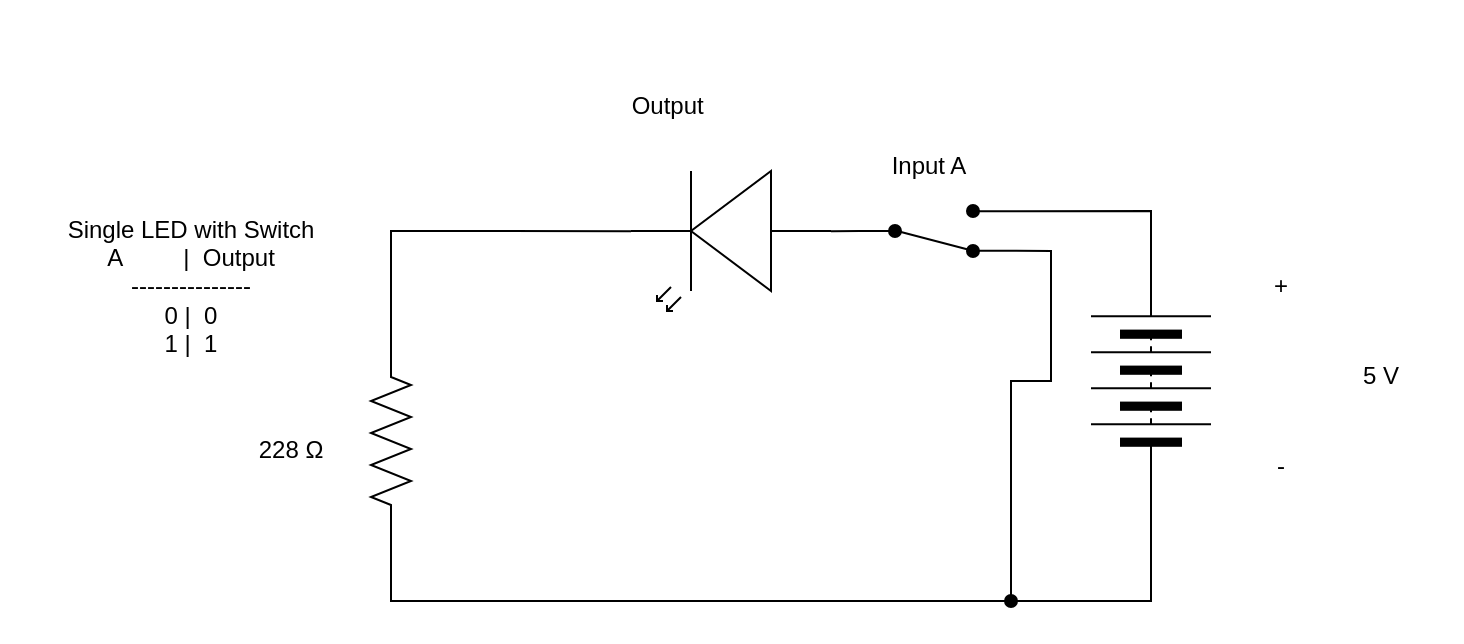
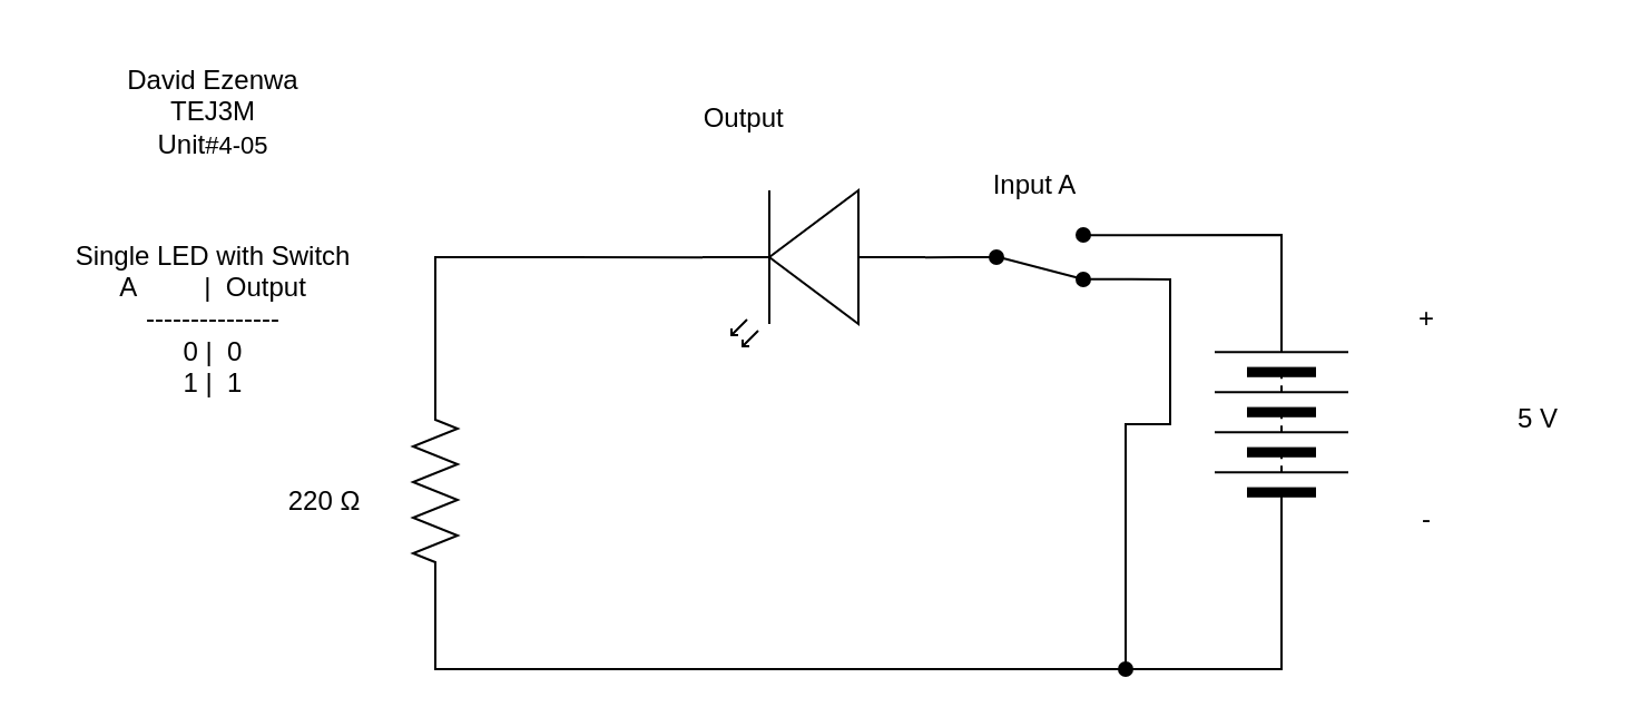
  <mxCell id="0" />
  <mxCell id="1" parent="0" />
  <mxCell id="2" value="" style="verticalLabelPosition=bottom;shadow=0;dashed=0;align=center;html=1;verticalAlign=top;shape=mxgraph.electrical.opto_electronics.led_2;pointerEvents=1;rotation=-180;" parent="1" vertex="1"><mxGeometry x="315" y="85" width="100" height="70" as="geometry" /></mxCell>
  <mxCell id="3" style="edgeStyle=none;html=1;exitX=1;exitY=0.5;exitDx=0;exitDy=0;exitPerimeter=0;entryX=0;entryY=0.5;entryDx=0;entryDy=0;rounded=0;curved=0;endArrow=none;endFill=0;" parent="1" source="4" target="5" edge="1"><mxGeometry relative="1" as="geometry"><Array as="points"><mxPoint x="195" y="300" /><mxPoint x="575" y="300" /></Array></mxGeometry></mxCell>
  <mxCell id="4" value="" style="pointerEvents=1;verticalLabelPosition=bottom;shadow=0;dashed=0;align=center;html=1;verticalAlign=top;shape=mxgraph.electrical.resistors.resistor_2;rotation=90;" parent="1" vertex="1"><mxGeometry x="145" y="210" width="100" height="20" as="geometry" /></mxCell>
  <mxCell id="5" value="" style="pointerEvents=1;verticalLabelPosition=bottom;shadow=0;dashed=0;align=center;html=1;verticalAlign=top;shape=mxgraph.electrical.miscellaneous.batteryStack;rotation=-90;" parent="1" vertex="1"><mxGeometry x="525" y="160" width="100" height="60" as="geometry" /></mxCell>
  <mxCell id="6" style="edgeStyle=none;html=1;exitX=1;exitY=0.57;exitDx=0;exitDy=0;exitPerimeter=0;entryX=0;entryY=0.5;entryDx=0;entryDy=0;entryPerimeter=0;endArrow=none;endFill=0;rounded=0;curved=0;" parent="1" source="2" target="4" edge="1"><mxGeometry relative="1" as="geometry"><Array as="points"><mxPoint x="195" y="115" /></Array></mxGeometry></mxCell>
- <mxCell id="8" value="228 Ω" style="text;html=1;align=center;verticalAlign=middle;resizable=0;points=[];autosize=1;strokeColor=none;fillColor=none;" parent="1" vertex="1"><mxGeometry x="115" y="210" width="60" height="30" as="geometry" /></mxCell>
+ <mxCell id="7" value="&lt;font style=&quot;color: rgb(0, 0, 0);&quot;&gt;David Ezenwa&lt;/font&gt;&lt;div&gt;&lt;font style=&quot;color: rgb(0, 0, 0);&quot;&gt;TEJ3M&lt;/font&gt;&lt;/div&gt;&lt;div style=&quot;&quot;&gt;&lt;font style=&quot;color: rgb(0, 0, 0);&quot;&gt;Unit&lt;span style=&quot;text-wrap-mode: wrap; background-color: light-dark(#ffffff, var(--ge-dark-color, #121212));&quot;&gt;&lt;font style=&quot;font-size: 11px; color: rgb(0, 0, 0);&quot;&gt;#4-05&lt;/font&gt;&lt;/span&gt;&lt;/font&gt;&lt;/div&gt;" style="text;html=1;align=center;verticalAlign=middle;resizable=0;points=[];autosize=1;strokeColor=none;fillColor=none;" parent="1" vertex="1"><mxGeometry x="45" y="20" width="100" height="60" as="geometry" /></mxCell>
+ <mxCell id="8" value="220 Ω" style="text;html=1;align=center;verticalAlign=middle;resizable=0;points=[];autosize=1;strokeColor=none;fillColor=none;" parent="1" vertex="1"><mxGeometry x="115" y="210" width="60" height="30" as="geometry" /></mxCell>
  <mxCell id="9" value="+" style="text;html=1;align=center;verticalAlign=middle;resizable=0;points=[];autosize=1;strokeColor=none;fillColor=none;" parent="1" vertex="1"><mxGeometry x="625" y="128" width="30" height="30" as="geometry" /></mxCell>
  <mxCell id="10" value="-" style="text;html=1;align=center;verticalAlign=middle;resizable=0;points=[];autosize=1;strokeColor=none;fillColor=none;" parent="1" vertex="1"><mxGeometry x="625" y="218" width="30" height="30" as="geometry" /></mxCell>
  <mxCell id="11" value="5 V" style="text;html=1;align=center;verticalAlign=middle;resizable=0;points=[];autosize=1;strokeColor=none;fillColor=none;" parent="1" vertex="1"><mxGeometry x="670" y="173" width="40" height="30" as="geometry" /></mxCell>
  <mxCell id="12" value="Output&amp;nbsp;" style="text;html=1;align=center;verticalAlign=middle;resizable=0;points=[];autosize=1;strokeColor=none;fillColor=none;" parent="1" vertex="1"><mxGeometry x="305" y="38" width="60" height="30" as="geometry" /></mxCell>
  <mxCell id="13" style="edgeStyle=none;html=1;exitX=1;exitY=0.88;exitDx=0;exitDy=0;endArrow=oval;endFill=1;rounded=0;curved=0;" parent="1" source="15" edge="1"><mxGeometry relative="1" as="geometry"><mxPoint x="505" y="300" as="targetPoint" /><Array as="points"><mxPoint x="525" y="125" /><mxPoint x="525" y="190" /><mxPoint x="505" y="190" /></Array></mxGeometry></mxCell>
  <mxCell id="14" style="edgeStyle=none;html=1;exitX=1;exitY=0.12;exitDx=0;exitDy=0;entryX=1;entryY=0.5;entryDx=0;entryDy=0;rounded=0;curved=0;endArrow=none;endFill=0;" parent="1" source="15" target="5" edge="1"><mxGeometry relative="1" as="geometry"><Array as="points"><mxPoint x="575" y="105" /></Array></mxGeometry></mxCell>
  <mxCell id="15" value="" style="html=1;shape=mxgraph.electrical.electro-mechanical.twoWaySwitch;aspect=fixed;elSwitchState=2;rotation=0;flipH=0;flipV=1;fillColor=#000000;" parent="1" vertex="1"><mxGeometry x="429" y="102" width="75" height="26" as="geometry" /></mxCell>
  <mxCell id="16" style="edgeStyle=none;html=1;exitX=0;exitY=0.5;exitDx=0;exitDy=0;entryX=0;entryY=0.57;entryDx=0;entryDy=0;entryPerimeter=0;endArrow=none;endFill=0;" parent="1" source="15" target="2" edge="1"><mxGeometry relative="1" as="geometry" /></mxCell>
  <mxCell id="17" value="Input A" style="text;html=1;align=center;verticalAlign=middle;resizable=0;points=[];autosize=1;strokeColor=none;fillColor=none;" parent="1" vertex="1"><mxGeometry x="434" y="68" width="60" height="30" as="geometry" /></mxCell>
  <mxCell id="18" value="&lt;div&gt;Single LED with Switch&lt;/div&gt;&lt;div&gt;A&amp;nbsp; &amp;nbsp; &amp;nbsp; &amp;nbsp; &amp;nbsp;|&amp;nbsp; Output&lt;/div&gt;&lt;div&gt;---------------&lt;/div&gt;&lt;div&gt;0 |&amp;nbsp; 0&lt;/div&gt;&lt;div&gt;1 |&amp;nbsp; 1&lt;/div&gt;" style="text;html=1;align=center;verticalAlign=middle;resizable=0;points=[];autosize=1;strokeColor=none;fillColor=none;" parent="1" vertex="1"><mxGeometry x="20" y="98" width="150" height="90" as="geometry" /></mxCell>
